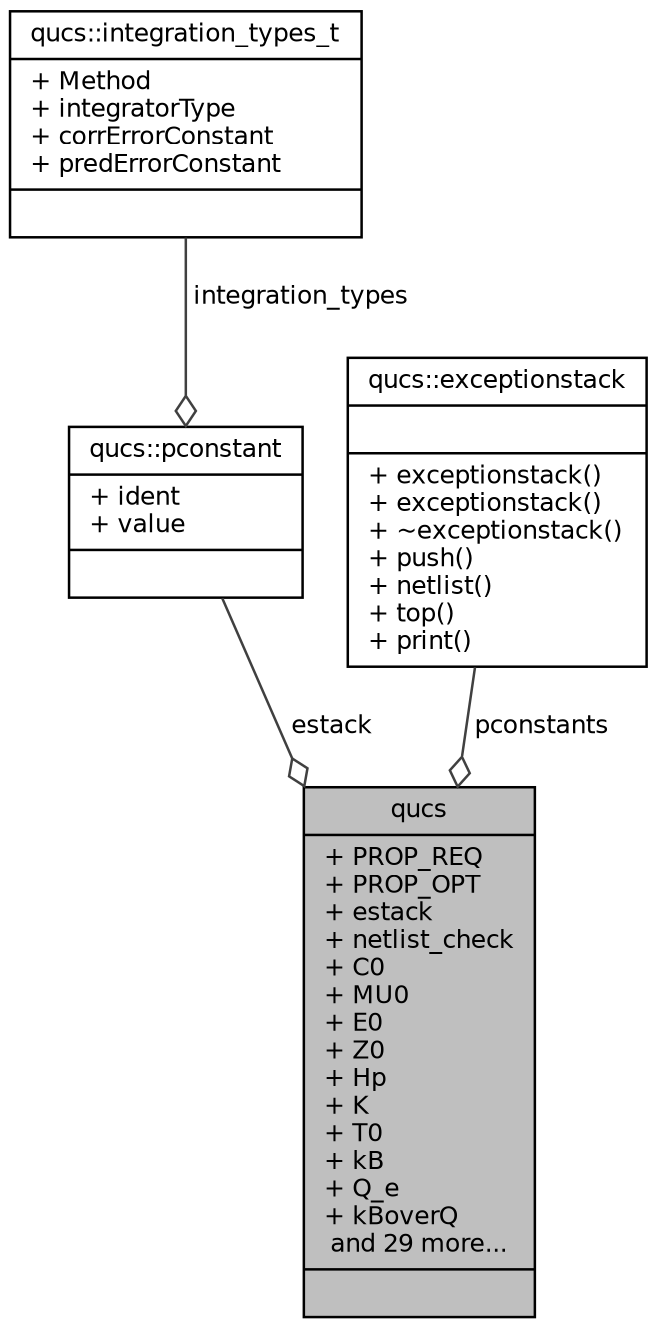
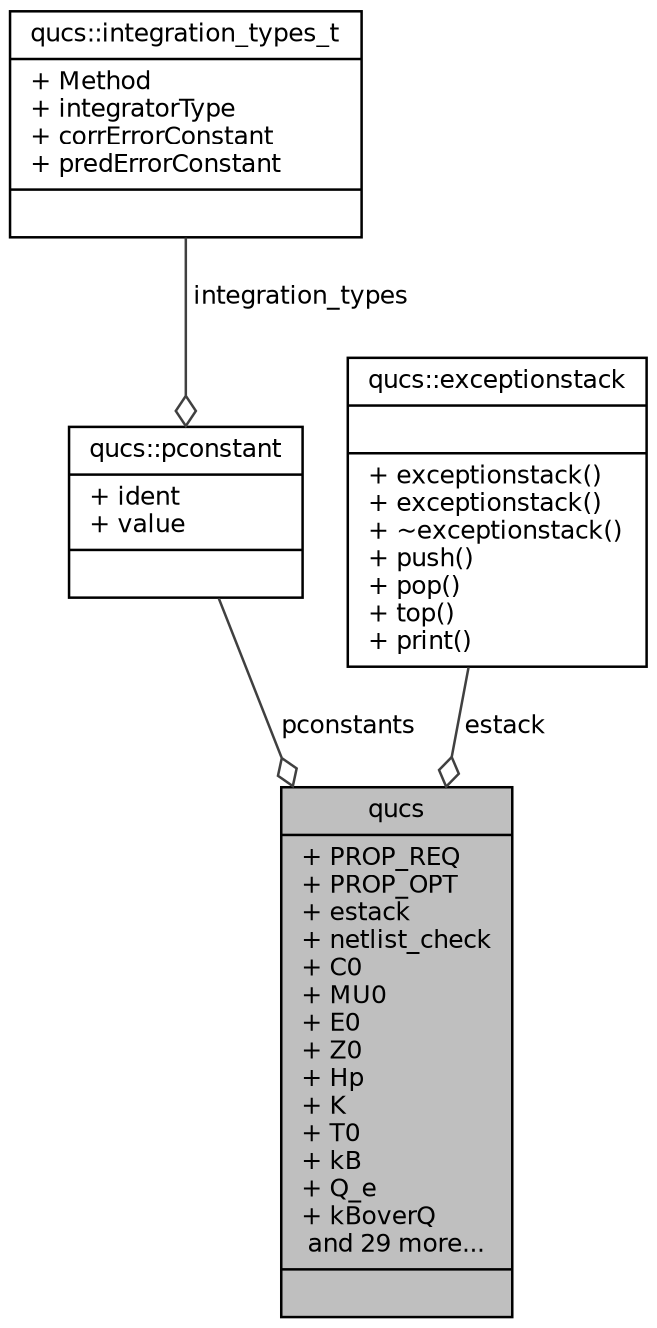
  digraph {
    fontname="DejaVu Sans"
    node [color=black fillcolor=white fontname="DejaVu Sans" fontsize=10 shape=record style=filled]
    edge [arrowhead=odiamond color=grey25 fontname="DejaVu Sans" fontsize=10 labelfontname=Helvetica labelfontsize=10 style=solid]
    n1 [fillcolor=grey75 fontcolor=black height=0.2 label="{qucs\n|+ PROP_REQ\l+ PROP_OPT\l+ estack\l+ netlist_check\l+ C0\l+ MU0\l+ E0\l+ Z0\l+ Hp\l+ K\l+ T0\l+ kB\l+ Q_e\l+ kBoverQ\land 29 more...|}" width=0.4]
    n2 [height=0.2 label="{qucs::pconstant\n|+ ident\l+ value\l|}" width=0.4]
-   n3 [height=0.2 label="{qucs::exceptionstack\n||+ exceptionstack()\l+ exceptionstack()\l+ ~exceptionstack()\l+ push()\l+ netlist()\l+ top()\l+ print()\l}" width=0.4]
+   n3 [height=0.2 label="{qucs::exceptionstack\n||+ exceptionstack()\l+ exceptionstack()\l+ ~exceptionstack()\l+ push()\l+ pop()\l+ top()\l+ print()\l}" width=0.4]
    n4 [height=0.2 label="{qucs::integration_types_t\n|+ Method\l+ integratorType\l+ corrErrorConstant\l+ predErrorConstant\l|}" width=0.4]
-   n2 -> n1 [label=" estack"]
-   n3 -> n1 [label=" pconstants"]
+   n2 -> n1 [label=" pconstants"]
+   n3 -> n1 [label=" estack"]
    n4 -> n2 [label=" integration_types"]
  }
